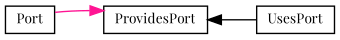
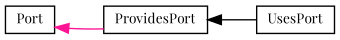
  digraph {
    fontname="Playfair Display"
    rankdir=LR
    node [color=black fillcolor=white fontname="Playfair Display" fontsize=10 shape=record style=filled]
    edge [dir=back fontname="Playfair Display" fontsize=10 labelfontname=Helvetica labelfontsize=10 style=solid]
    n1 [height=0.2 label=Port width=0.4]
    n2 [height=0.2 label=ProvidesPort width=0.4]
    n3 [height=0.2 label=UsesPort width=0.4]
-   n2 -> n1 [color=deeppink]
+   n1 -> n2 [color=deeppink]
    n2 -> n3 [color=black]
  }
